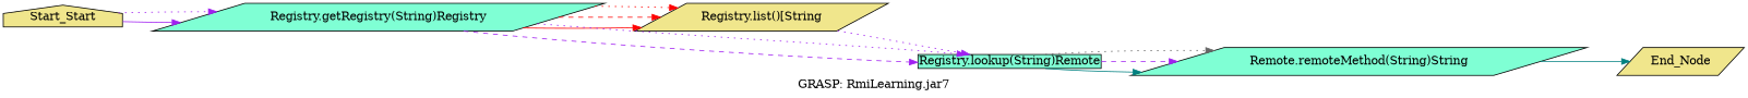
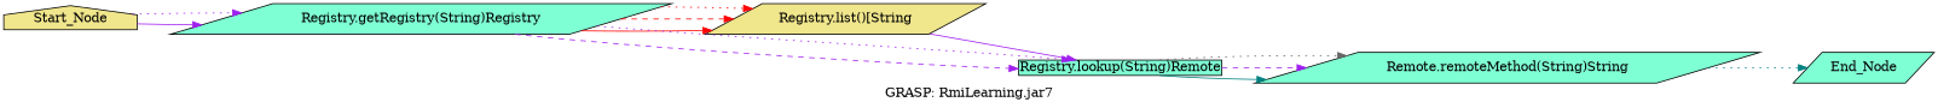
  digraph {
    label="GRASP: RmiLearning.jar7"
    rankdir=LR
    node [fillcolor=aquamarine margin=0.02 shape=parallelogram style=filled]
    edge [color=purple style=solid]
-   Start_Node [fillcolor=khaki height=0 shape=house width=0 label=Start_Start]
+   Start_Node [fillcolor=khaki height=0 shape=house width=0]
    n2 [height=0 label="Registry.getRegistry(String)Registry" width=0]
    "Registry.list()[String" [fillcolor=khaki height=0 width=0]
    "Registry.lookup(String)Remote" [height=0 shape=box width=0]
    "Remote.remoteMethod(String)String" [height=0 width=0]
-   End_Node [fillcolor=khaki height=0 width=0]
+   End_Node [height=0 width=0]
    Start_Node -> n2
    Start_Node -> n2 [style=dotted]
    n2 -> "Registry.list()[String" [color=red]
    n2 -> "Registry.list()[String" [color=red style=dashed]
    n2 -> "Registry.list()[String" [color=red style=dotted]
    n2 -> "Registry.lookup(String)Remote" [style=dashed]
    n2 -> "Registry.lookup(String)Remote" [style=dotted]
-   "Registry.list()[String" -> "Registry.lookup(String)Remote" [style=dotted]
+   "Registry.list()[String" -> "Registry.lookup(String)Remote"
    "Registry.lookup(String)Remote" -> "Remote.remoteMethod(String)String" [color=teal]
    "Registry.lookup(String)Remote" -> "Remote.remoteMethod(String)String" [style=dashed]
    "Registry.lookup(String)Remote" -> "Remote.remoteMethod(String)String" [color=gray40 style=dotted]
-   "Remote.remoteMethod(String)String" -> End_Node [color=teal]
+   "Remote.remoteMethod(String)String" -> End_Node [color=teal style=dotted]
  }
